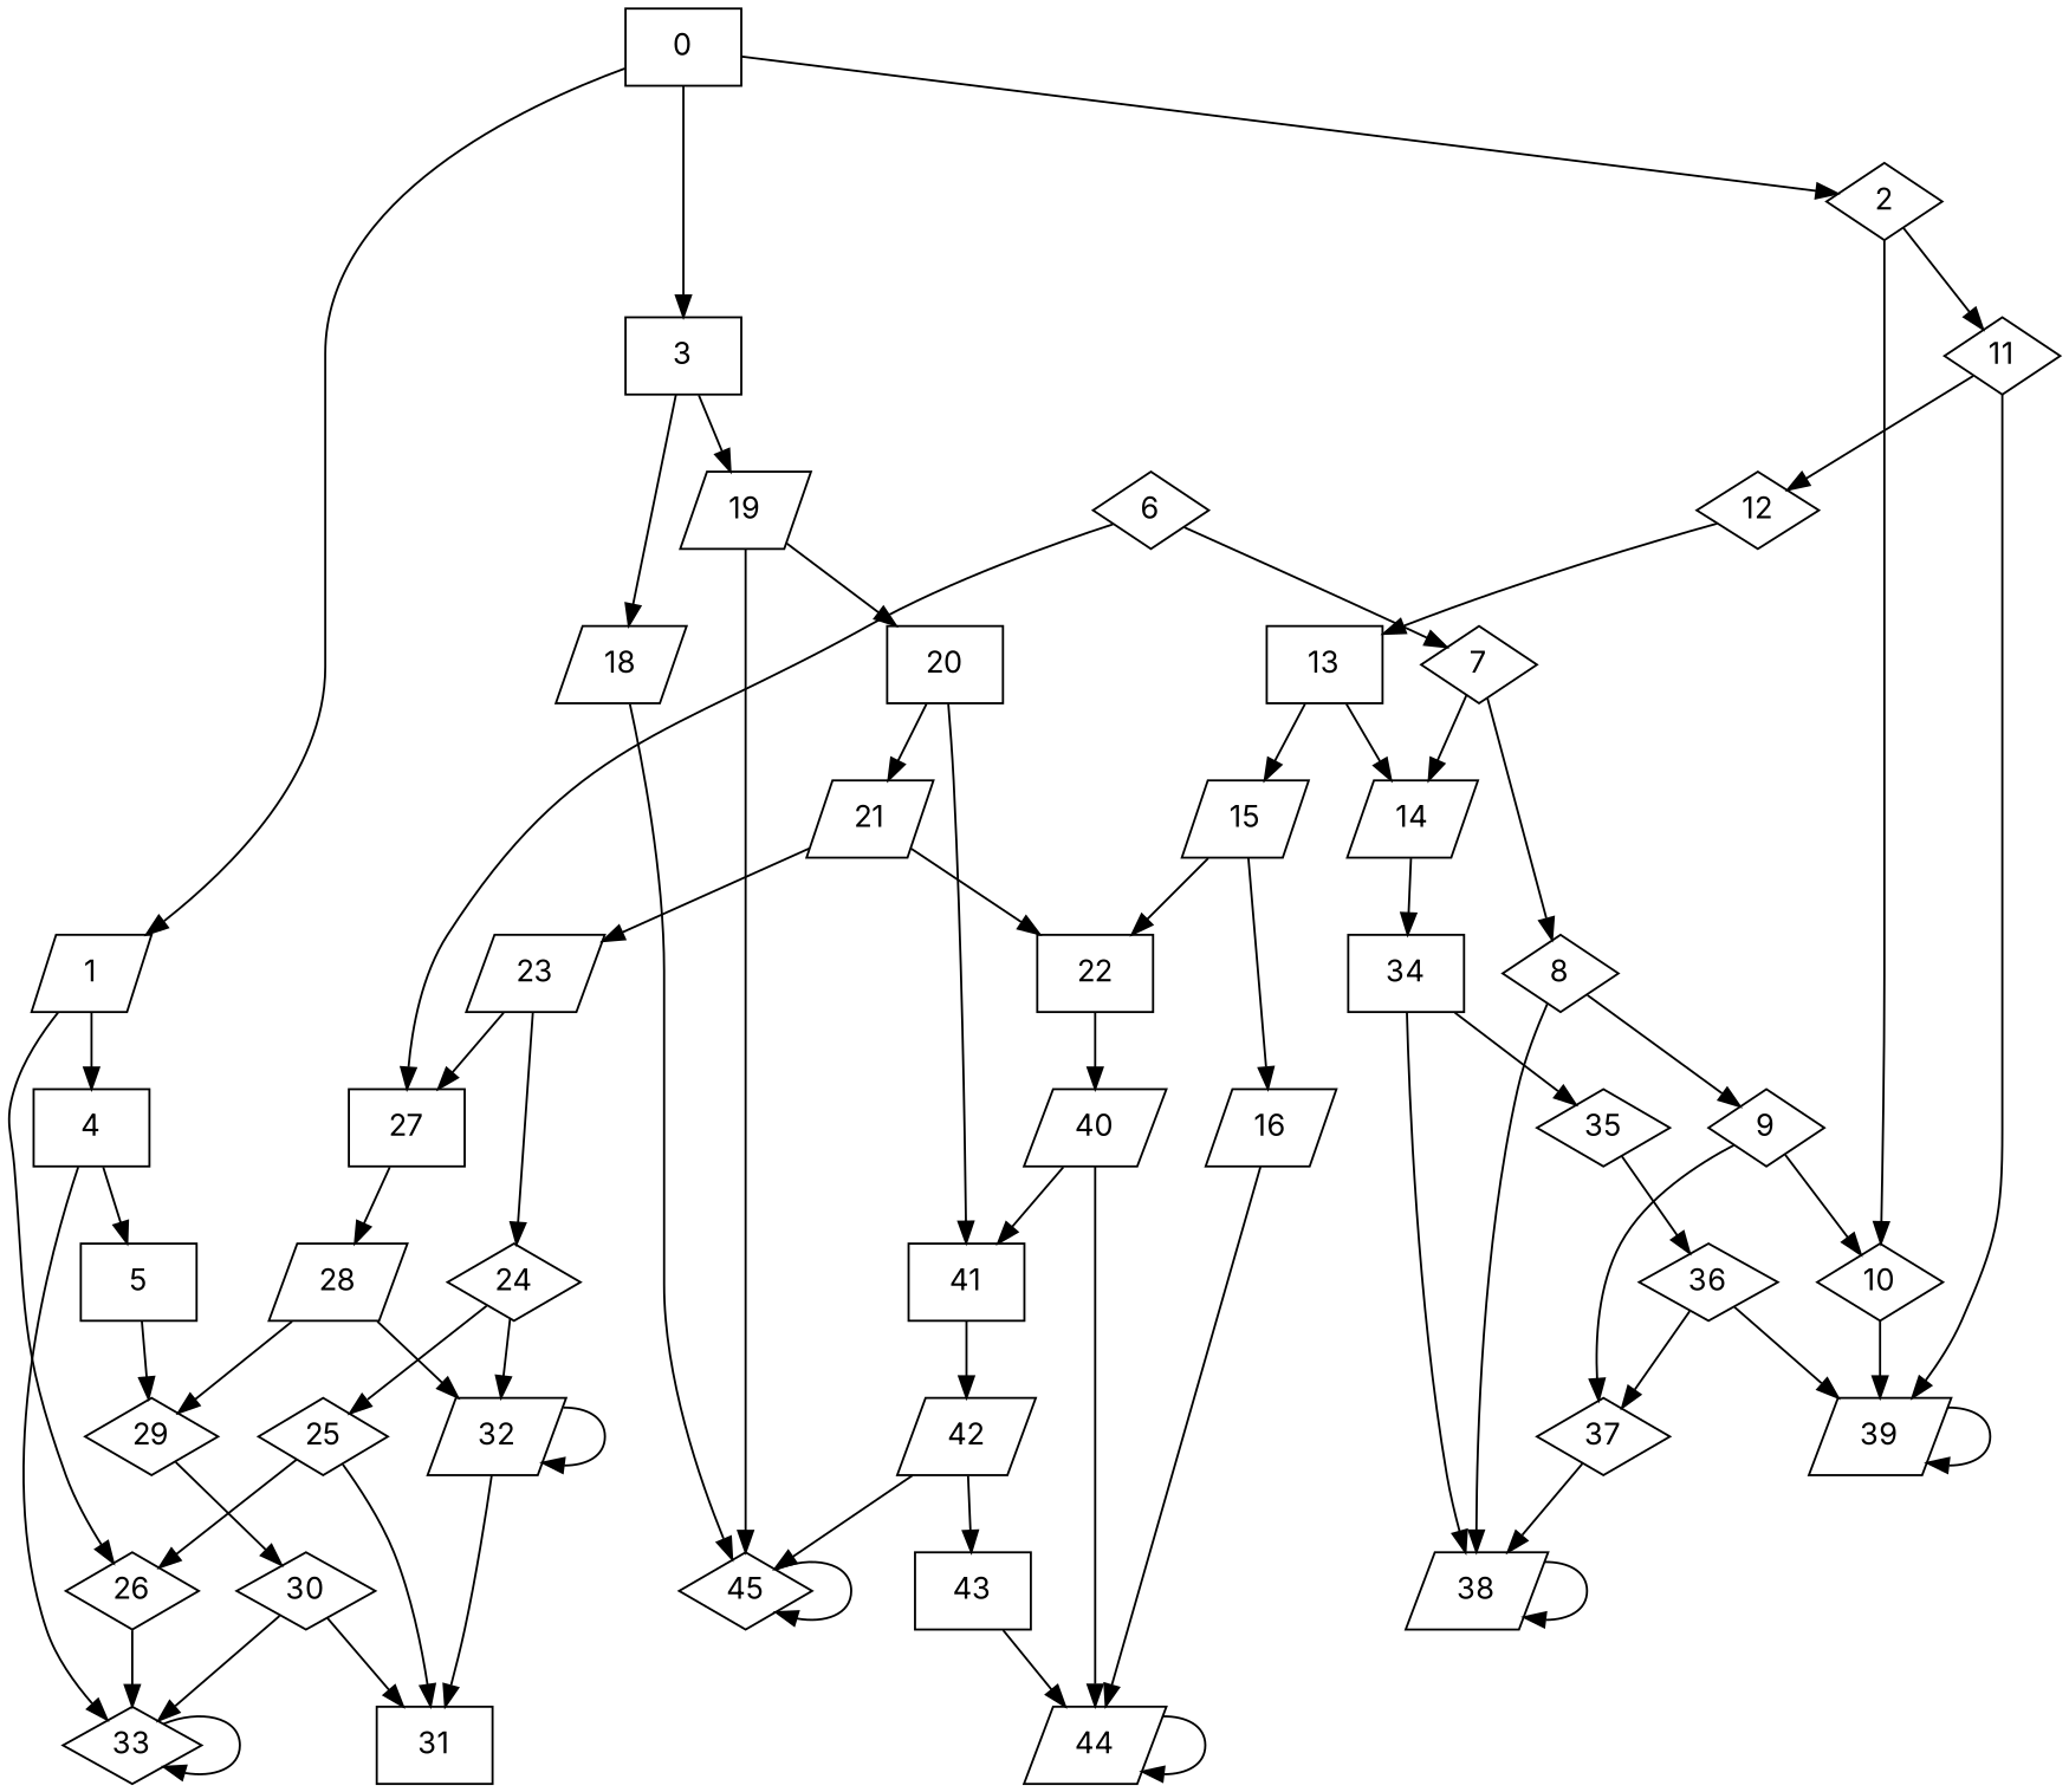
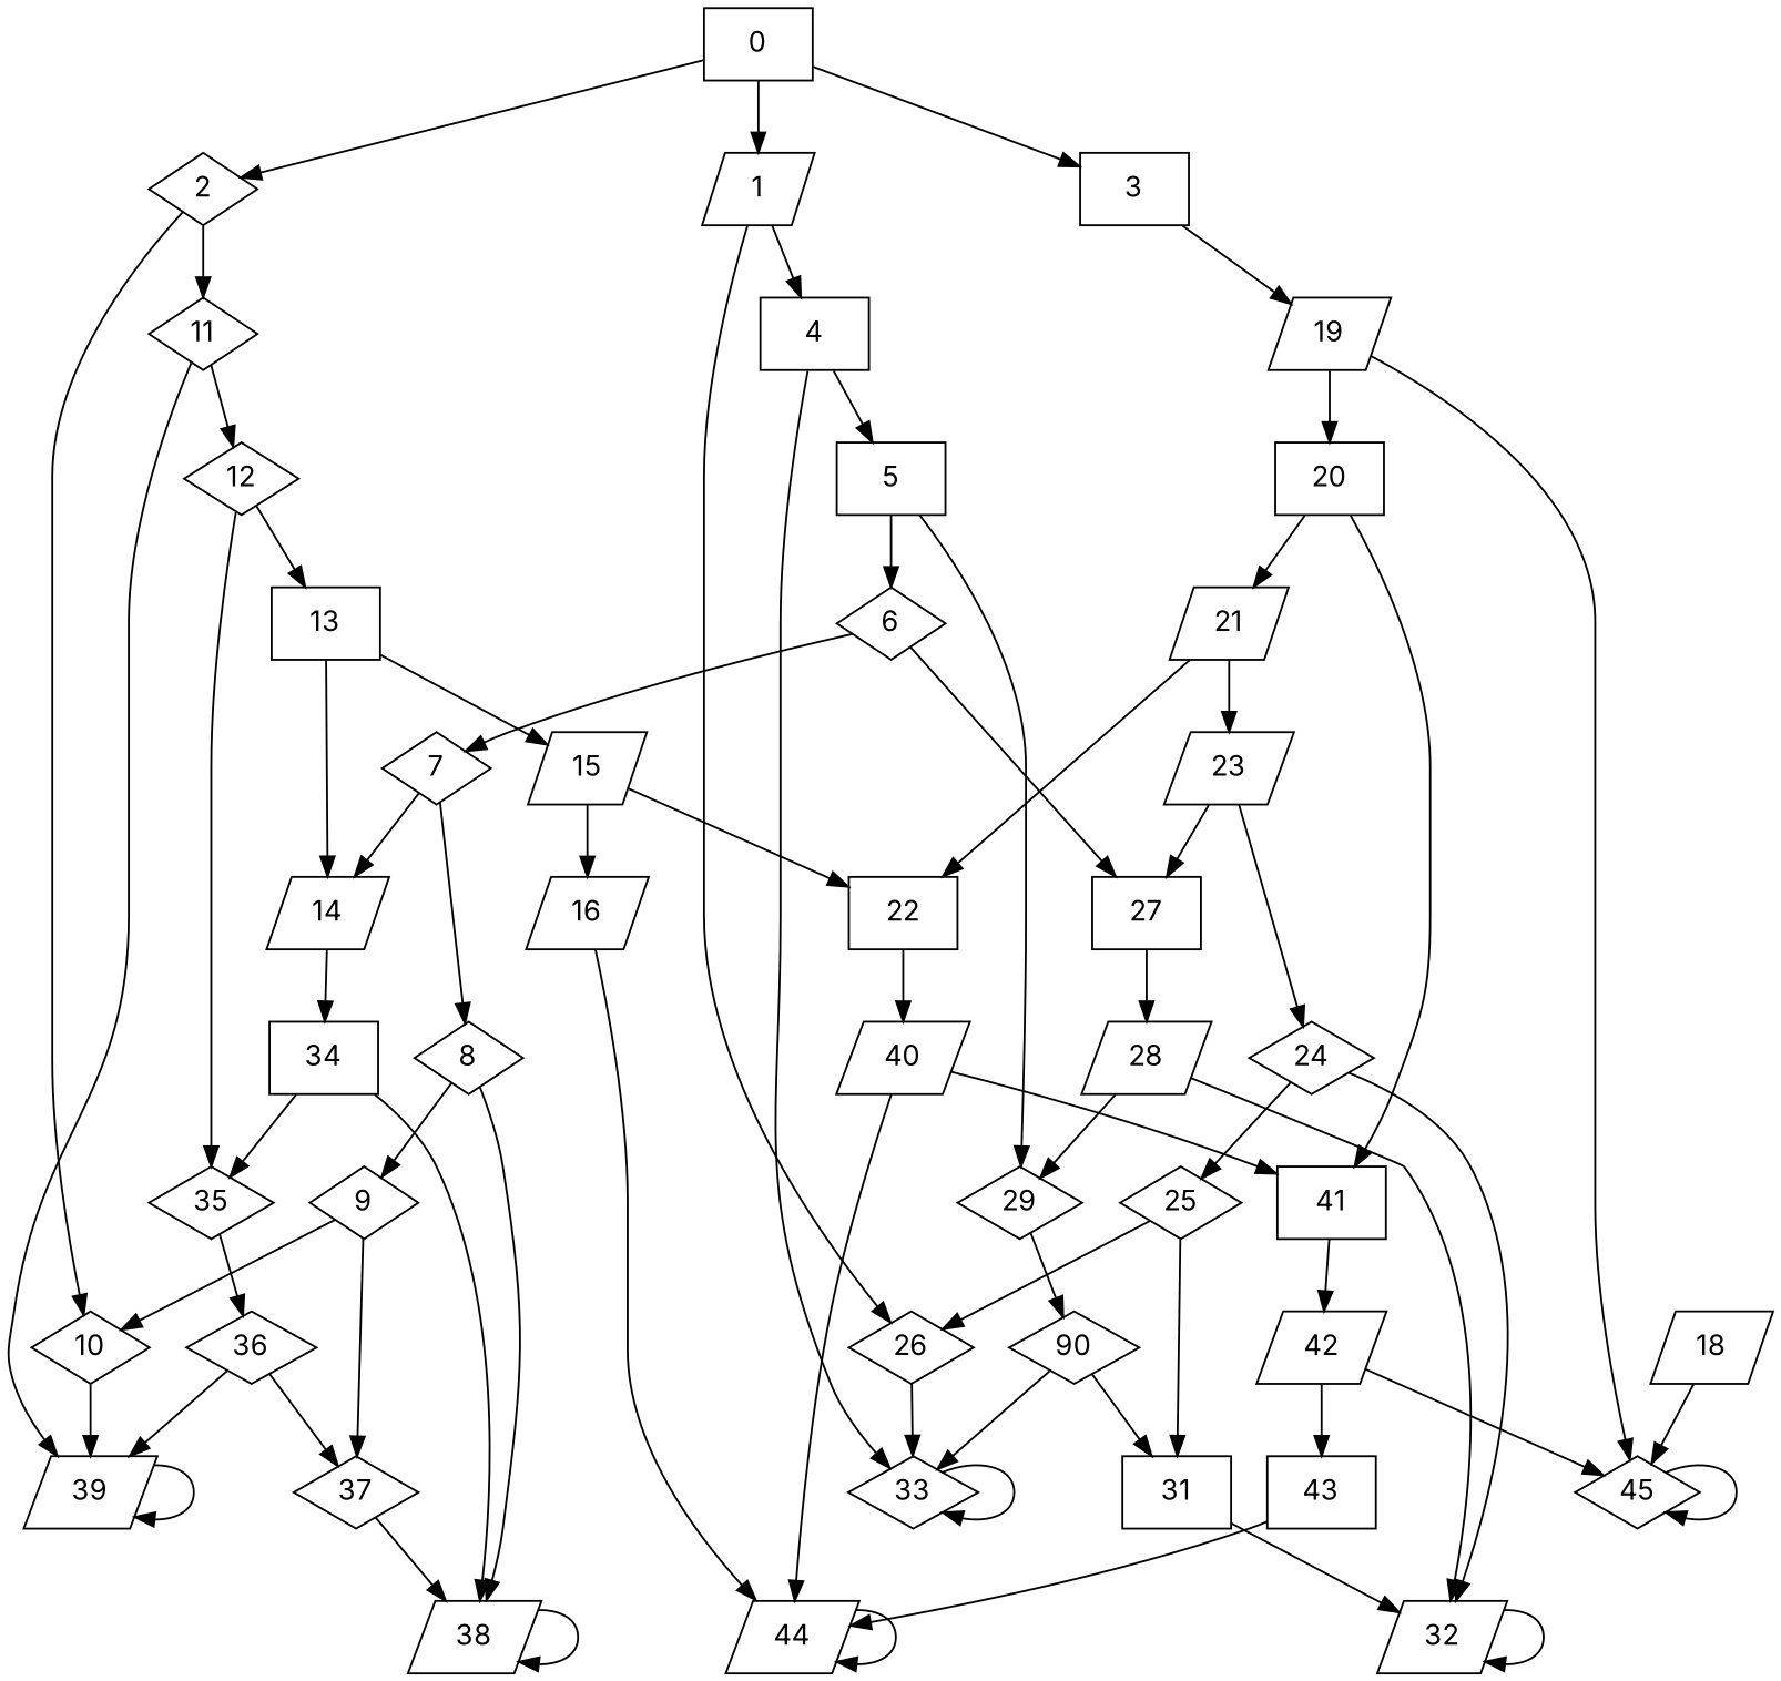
  digraph {
    fontname=Inter
    node [fontname=Inter shape=diamond]
    edge [fontname=Inter]
    0 [shape=box]
    1 [shape=parallelogram]
    2
    3 [shape=box]
    4 [shape=box]
    26
    10
    11
    18 [shape=parallelogram]
    19 [shape=parallelogram]
    5 [shape=box]
    33
    39 [shape=parallelogram]
    12
    45
    20 [shape=box]
    6
    29
    13 [shape=box]
    35
    21 [shape=parallelogram]
    41 [shape=box]
    7
    27 [shape=box]
-   30
+   30 [label=90]
    8
    14 [shape=parallelogram]
    28 [shape=parallelogram]
    31 [shape=box]
    9
    38 [shape=parallelogram]
    34 [shape=box]
    32 [shape=parallelogram]
    37
    15 [shape=parallelogram]
    36
    16 [shape=parallelogram]
    22 [shape=box]
    44 [shape=parallelogram]
    40 [shape=parallelogram]
    43 [shape=box]
    23 [shape=parallelogram]
    42 [shape=parallelogram]
    24
    25
    0 -> 1
    0 -> 2
    0 -> 3
    1 -> 4
    1 -> 26
    2 -> 10
    2 -> 11
-   3 -> 18
    3 -> 19
    4 -> 5
    4 -> 33
    26 -> 33
    10 -> 39
    11 -> 39
    11 -> 12
    18 -> 45
    19 -> 45
    19 -> 20
+   5 -> 6
    5 -> 29
    33 -> 33
    39 -> 39
    12 -> 13
+   12 -> 35
    45 -> 45
    20 -> 21
    20 -> 41
    6 -> 7
    6 -> 27
    29 -> 30
    13 -> 14
    13 -> 15
    35 -> 36
    21 -> 22
    21 -> 23
    41 -> 42
    7 -> 8
    7 -> 14
    27 -> 28
    30 -> 33
    30 -> 31
    8 -> 9
    8 -> 38
    14 -> 34
    28 -> 29
    28 -> 32
-   32 -> 31
+   31 -> 32
    9 -> 10
    9 -> 37
    38 -> 38
    34 -> 35
    34 -> 38
    32 -> 32
    37 -> 38
    15 -> 16
    15 -> 22
    36 -> 39
    36 -> 37
    16 -> 44
    22 -> 40
    44 -> 44
    40 -> 41
    40 -> 44
    43 -> 44
    23 -> 27
    23 -> 24
    42 -> 45
    42 -> 43
    24 -> 32
    24 -> 25
    25 -> 26
    25 -> 31
  }
